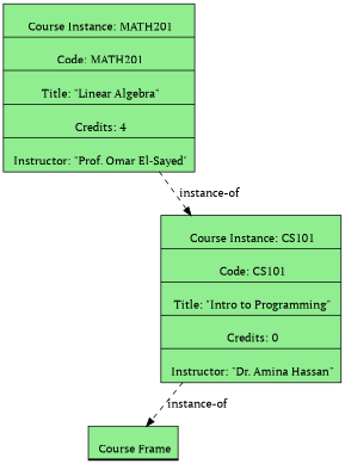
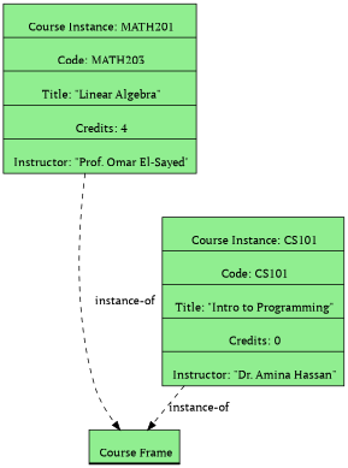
  digraph {
    fontname="PT Serif"
    node [fillcolor=lightgreen fontname="PT Serif" shape=record style=filled]
    edge [fontname="PT Serif" style=dashed]
    n1 [label="{\n      Course Frame|\n      Code: <CourseCode> |\n      Title: <CourseTitle> |\n      Credits: <Credits> |\n      Instructor: <Instructor>\n    }"]
    n2 [label="{\n      Course Instance: CS101|\n      Code: CS101 |\n      Title: \"Intro to Programming\" |\n      Credits: 0 |\n      Instructor: \"Dr. Amina Hassan\"\n    }"]
-   n3 [label="{\n      Course Instance: MATH201|\n      Code: MATH201 |\n      Title: \"Linear Algebra\" |\n      Credits: 4 |\n      Instructor: \"Prof. Omar El‐Sayed\"\n    }"]
+   n3 [label="{\n      Course Instance: MATH201|\n      Code: MATH203 |\n      Title: \"Linear Algebra\" |\n      Credits: 4 |\n      Instructor: \"Prof. Omar El‐Sayed\"\n    }"]
    n2 -> n1 [label="instance-of"]
-   n3 -> n2 [label="instance-of"]
+   n3 -> n1 [label="instance-of"]
  }
